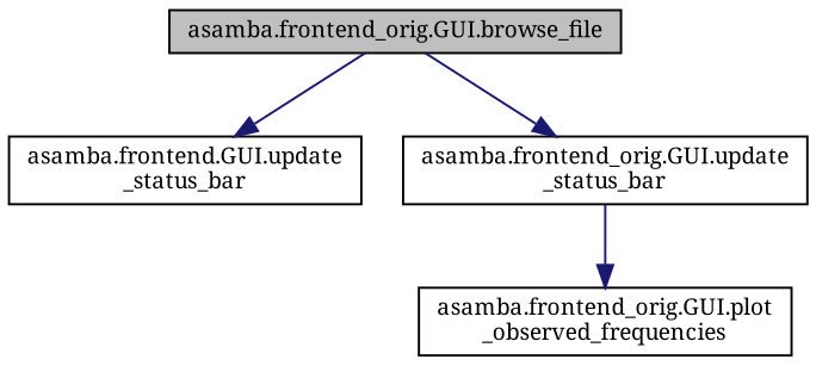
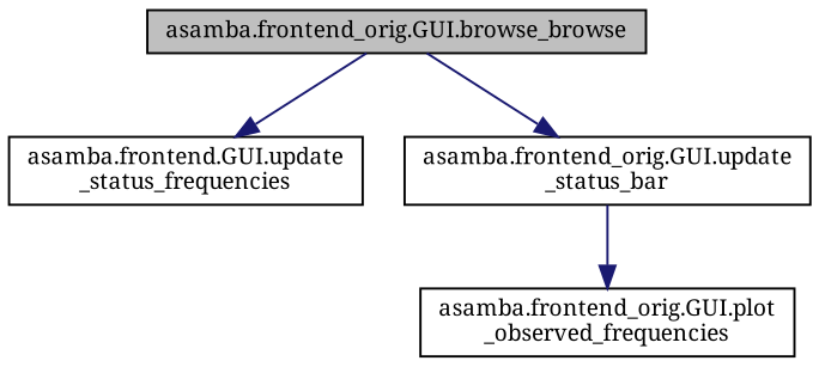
  digraph {
    fontname="Noto Serif"
    rankdir=TB
    node [color=black fillcolor=white fontname="Noto Serif" fontsize=10 shape=record style=filled]
    edge [color=midnightblue fontname="Noto Serif" fontsize=10 labelfontname=Helvetica labelfontsize=10 style=solid]
-   n1 [fillcolor=grey75 fontcolor=black height=0.2 label="asamba.frontend_orig.GUI.browse_file" width=0.4]
-   n2 [height=0.2 label="asamba.frontend.GUI.update\l_status_bar" width=0.4]
+   n1 [fillcolor=grey75 fontcolor=black height=0.2 label="asamba.frontend_orig.GUI.browse_browse" width=0.4]
+   n2 [height=0.2 label="asamba.frontend.GUI.update\l_status_frequencies" width=0.4]
    n3 [height=0.2 label="asamba.frontend_orig.GUI.update\l_status_bar" width=0.4]
    n4 [height=0.2 label="asamba.frontend_orig.GUI.plot\l_observed_frequencies" width=0.4]
    n1 -> n2
    n1 -> n3
    n3 -> n4
  }
